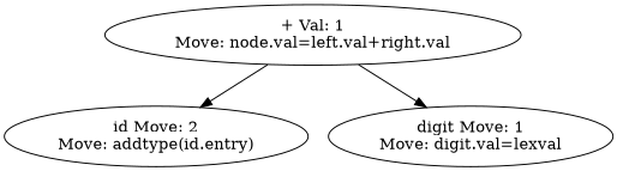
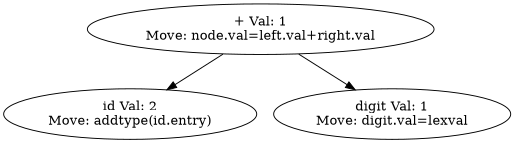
  digraph {
    n1 [label="+ Val: 1\nMove: node.val=left.val+right.val"]
-   n2 [label="id Move: 2\nMove: addtype(id.entry)"]
-   n3 [label="digit Move: 1\nMove: digit.val=lexval"]
+   n2 [label="id Val: 2\nMove: addtype(id.entry)"]
+   n3 [label="digit Val: 1\nMove: digit.val=lexval"]
    n1 -> n2
    n1 -> n3
  }
